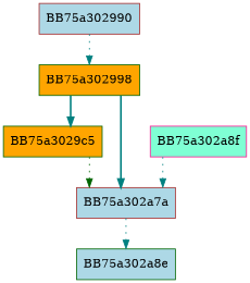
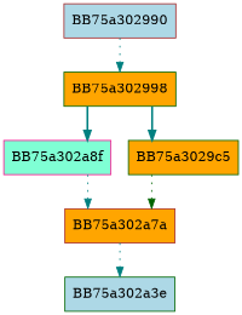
  digraph {
    splines=ortho
    node [color=darkgreen fillcolor=orange shape=box style=filled]
    edge [color=teal style=dotted]
    BB75a302990 [color=brown fillcolor=lightblue]
    BB75a302998
-   BB75a302a8e [fillcolor=lightblue]
+   BB75a302a8e [fillcolor=lightblue label=BB75a302a3e]
    BB75a302a8f [color=deeppink fillcolor=aquamarine]
    BB75a3029c5
-   BB75a302a7a [color=brown fillcolor=lightblue]
+   BB75a302a7a [color=brown]
    BB75a302990 -> BB75a302998
-   BB75a302998 -> BB75a302a7a [style=bold]
+   BB75a302998 -> BB75a302a8f [style=bold]
    BB75a302998 -> BB75a3029c5 [style=bold]
    BB75a302a8f -> BB75a302a7a
    BB75a3029c5 -> BB75a302a7a [color=darkgreen]
    BB75a302a7a -> BB75a302a8e
  }
